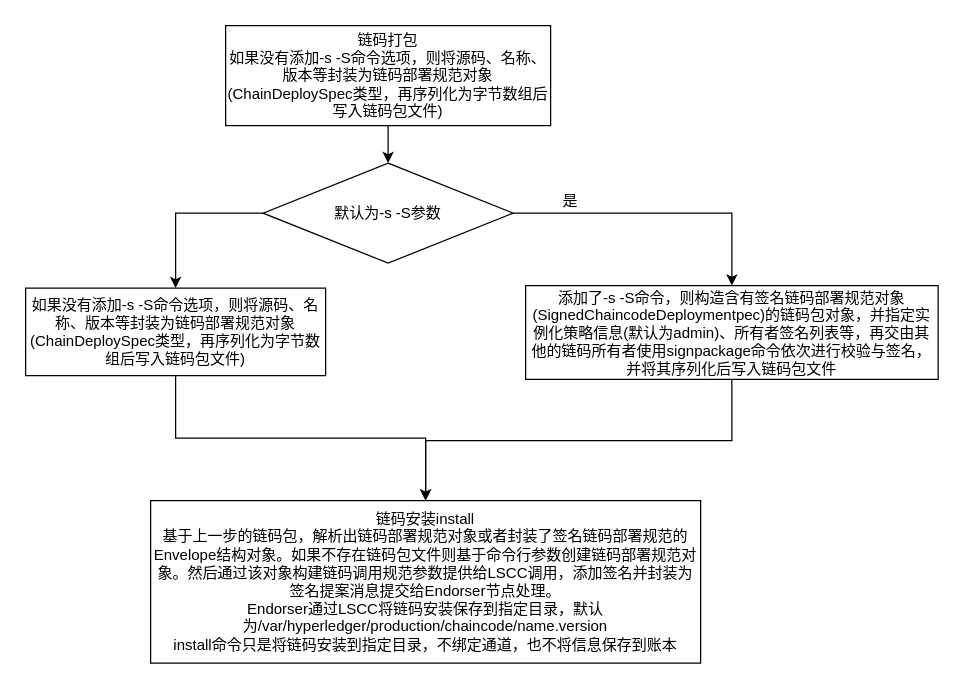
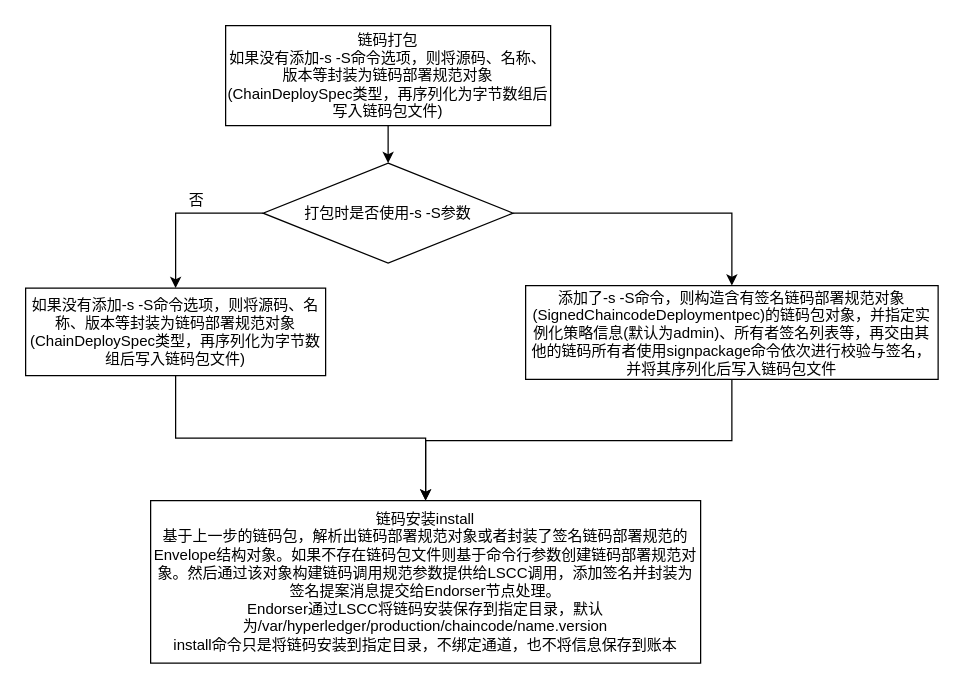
  <mxCell id="0" />
  <mxCell id="1" parent="0" />
  <mxCell id="2" value="" style="edgeStyle=elbowEdgeStyle;rounded=0;orthogonalLoop=1;jettySize=auto;elbow=vertical;html=1;" edge="1" parent="1" source="3" target="6"><mxGeometry relative="1" as="geometry" /></mxCell>
  <mxCell id="3" value="链码打包&lt;br&gt;如果没有添加-s -S命令选项，则将源码、名称、版本等封装为链码部署规范对象(ChainDeploySpec类型，再序列化为字节数组后写入链码包文件)" style="rounded=0;whiteSpace=wrap;html=1;" vertex="1" parent="1"><mxGeometry x="180" y="20" width="260" height="80" as="geometry" /></mxCell>
  <mxCell id="4" style="edgeStyle=elbowEdgeStyle;rounded=0;orthogonalLoop=1;jettySize=auto;elbow=vertical;html=1;exitX=0;exitY=0.5;exitDx=0;exitDy=0;entryX=0.5;entryY=0;entryDx=0;entryDy=0;" edge="1" parent="1" source="6" target="8"><mxGeometry relative="1" as="geometry"><Array as="points"><mxPoint x="160" y="170" /></Array></mxGeometry></mxCell>
  <mxCell id="5" style="edgeStyle=elbowEdgeStyle;rounded=0;orthogonalLoop=1;jettySize=auto;elbow=vertical;html=1;exitX=1;exitY=0.5;exitDx=0;exitDy=0;entryX=0.5;entryY=0;entryDx=0;entryDy=0;" edge="1" parent="1" source="6" target="10"><mxGeometry relative="1" as="geometry"><Array as="points"><mxPoint x="440" y="170" /></Array></mxGeometry></mxCell>
- <mxCell id="6" value="默认为-s -S参数" style="rhombus;whiteSpace=wrap;html=1;" vertex="1" parent="1"><mxGeometry x="210" y="130" width="200" height="80" as="geometry" /></mxCell>
+ <mxCell id="6" value="打包时是否使用-s -S参数" style="rhombus;whiteSpace=wrap;html=1;" vertex="1" parent="1"><mxGeometry x="210" y="130" width="200" height="80" as="geometry" /></mxCell>
  <mxCell id="7" style="edgeStyle=elbowEdgeStyle;rounded=0;orthogonalLoop=1;jettySize=auto;elbow=vertical;html=1;exitX=0.5;exitY=1;exitDx=0;exitDy=0;" edge="1" parent="1" source="8" target="13"><mxGeometry relative="1" as="geometry" /></mxCell>
  <mxCell id="8" value="&lt;span style=&quot;white-space: normal&quot;&gt;如果没有添加-s -S命令选项，则将源码、名称、版本等封装为链码部署规范对象(ChainDeploySpec类型，再序列化为字节数组后写入链码包文件)&lt;/span&gt;" style="rounded=0;whiteSpace=wrap;html=1;" vertex="1" parent="1"><mxGeometry x="20" y="230" width="240" height="70" as="geometry" /></mxCell>
  <mxCell id="9" style="edgeStyle=elbowEdgeStyle;rounded=0;orthogonalLoop=1;jettySize=auto;elbow=vertical;html=1;exitX=0.5;exitY=1;exitDx=0;exitDy=0;" edge="1" parent="1" source="10"><mxGeometry relative="1" as="geometry"><mxPoint x="340" y="400" as="targetPoint" /><Array as="points"><mxPoint x="390" y="352" /></Array></mxGeometry></mxCell>
  <mxCell id="10" value="添加了-s -S命令，则构造含有签名链码部署规范对象(SignedChaincodeDeploymentpec)的链码包对象，并指定实例化策略信息(默认为admin)、所有者签名列表等，再交由其他的链码所有者使用signpackage命令依次进行校验与签名，并将其序列化后写入链码包文件" style="rounded=0;whiteSpace=wrap;html=1;" vertex="1" parent="1"><mxGeometry x="420" y="228" width="330" height="75" as="geometry" /></mxCell>
- <mxCell id="12" value="是" style="text;html=1;resizable=0;points=[];autosize=1;align=left;verticalAlign=top;spacingTop=-4;" vertex="1" parent="1"><mxGeometry x="448" y="151" width="30" height="20" as="geometry" /></mxCell>
+ <mxCell id="11" value="否" style="text;html=1;resizable=0;points=[];autosize=1;align=left;verticalAlign=top;spacingTop=-4;" vertex="1" parent="1"><mxGeometry x="149" y="150" width="30" height="20" as="geometry" /></mxCell>
  <mxCell id="13" value="链码安装install&lt;br&gt;基于上一步的链码包，解析出链码部署规范对象或者封装了签名链码部署规范的Envelope结构对象。如果不存在链码包文件则基于命令行参数创建链码部署规范对象。然后通过该对象构建链码调用规范参数提供给LSCC调用，添加签名并封装为签名提案消息提交给Endorser节点处理。&lt;br&gt;Endorser通过LSCC将链码安装保存到指定目录，默认为/var/hyperledger/production/chaincode/name.version&lt;br&gt;install命令只是将链码安装到指定目录，不绑定通道，也不将信息保存到账本" style="rounded=0;whiteSpace=wrap;html=1;" vertex="1" parent="1"><mxGeometry x="120" y="400" width="440" height="130" as="geometry" /></mxCell>
